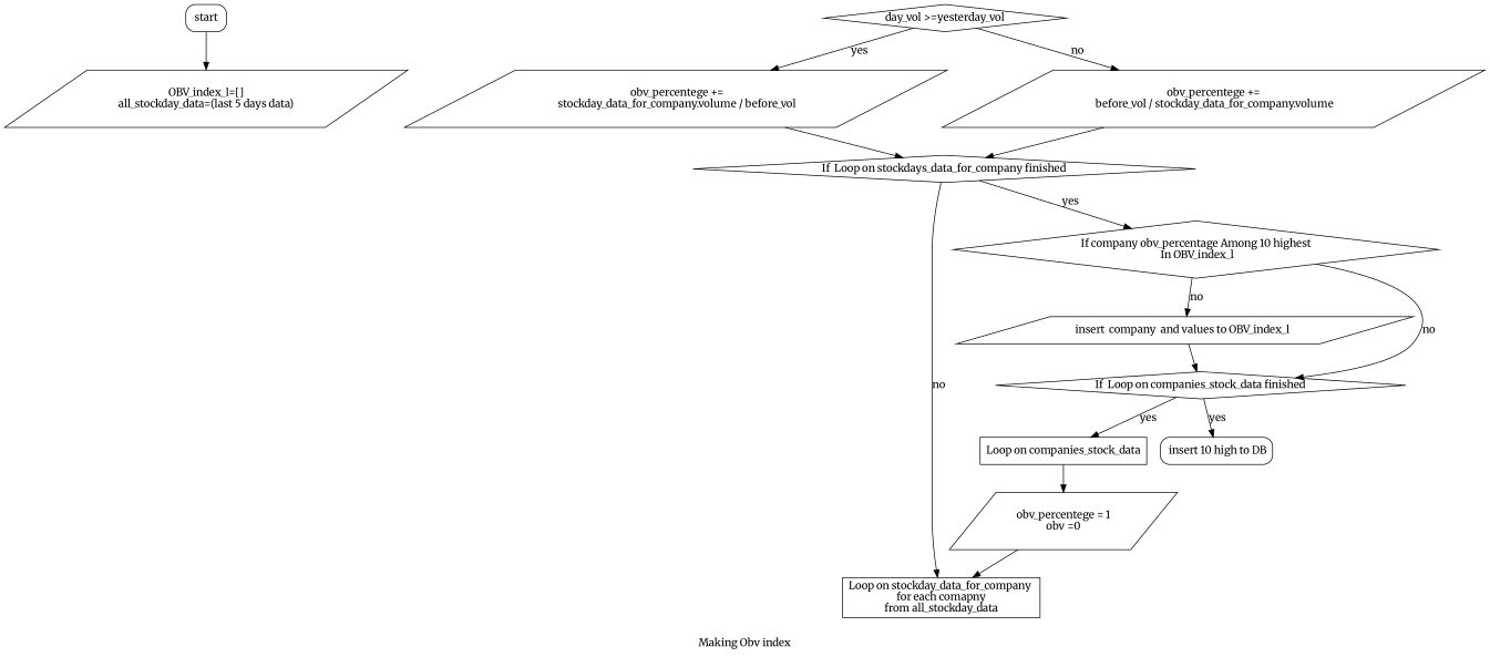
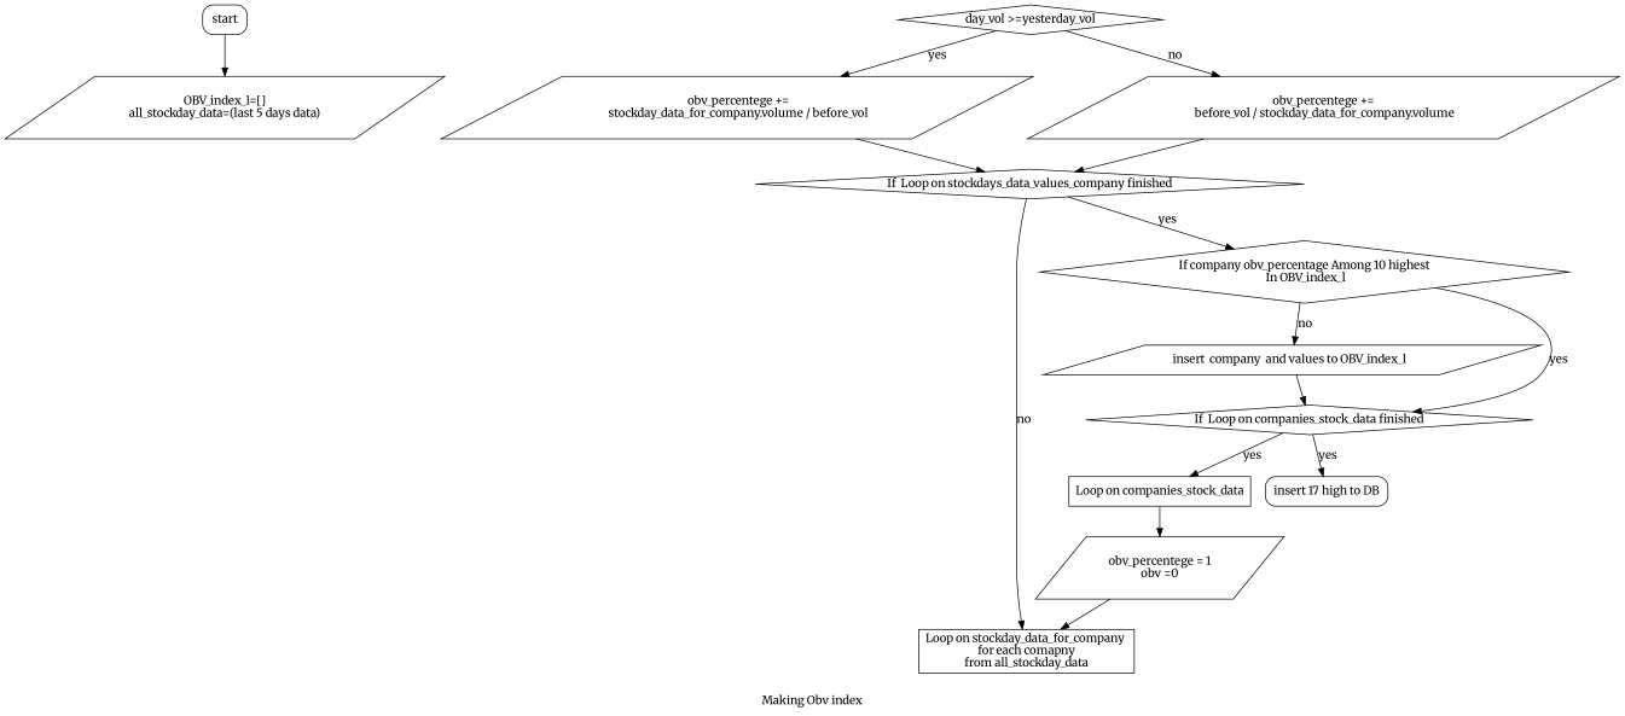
  digraph {
    fontname=Merriweather
    label="Making Obv index"
    node [fontname=Merriweather shape=parallelogram]
    edge [fontname=Merriweather]
    start [shape=box style=rounded]
    n2 [label="OBV_index_l=[]\nall_stockday_data=(last 5 days data)"]
    n3 [label="Loop on companies_stock_data" shape=box]
    n4 [label="obv_percentege = 1\nobv =0\n"]
    n5 [label="Loop on stockday_data_for_company \nfor each comapny\nfrom all_stockday_data" shape=box]
    n6 [label="day_vol >=yesterday_vol" shape=diamond]
    n7 [label=" obv_percentege +=\n stockday_data_for_company.volume / before_vol"]
    n8 [label="obv_percentege +=\n before_vol / stockday_data_for_company.volume"]
-   n9 [label="If  Loop on stockdays_data_for_company finished" shape=diamond]
+   n9 [label="If  Loop on stockdays_data_values_company finished" shape=diamond]
    n10 [label="If company obv_percentage Among 10 highest\n In OBV_index_l" shape=diamond]
    n11 [label="insert  company  and values to OBV_index_l  "]
    n12 [label="If  Loop on companies_stock_data finished" shape=diamond]
-   n13 [label=" insert 10 high to DB" shape=box style=rounded]
+   n13 [label="insert 17 high to DB" shape=box style=rounded]
    start -> n2
    n3 -> n4
    n4 -> n5
    n6 -> n7 [label=yes]
    n6 -> n8 [label=no]
    n7 -> n9
    n8 -> n9
    n9 -> n5 [label=no]
    n9 -> n10 [label=yes]
    n10 -> n11 [label=no]
-   n10 -> n12 [label=no]
+   n10 -> n12 [label=yes]
    n11 -> n12
    n12 -> n3 [label=yes]
    n12 -> n13 [label=yes]
  }
